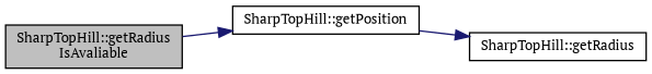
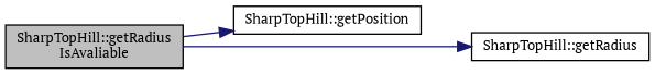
  digraph {
    fontname="PT Serif"
    rankdir=LR
    node [color=black fillcolor=white fontname="PT Serif" fontsize=10 shape=record style=filled]
    edge [color=midnightblue fontname="PT Serif" fontsize=10 labelfontname=Helvetica labelfontsize=10 style=solid]
    n1 [fillcolor=grey75 fontcolor=black height=0.2 label="SharpTopHill::getRadius\lIsAvaliable" width=0.4]
    n2 [height=0.2 label="SharpTopHill::getPosition" width=0.4]
    n3 [height=0.2 label="SharpTopHill::getRadius" width=0.4]
    n1 -> n2
-   n2 -> n3
+   n1 -> n3
  }
